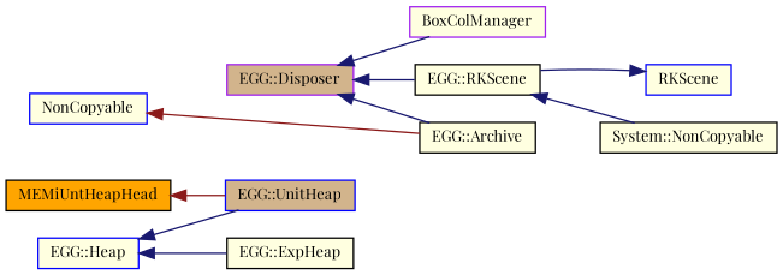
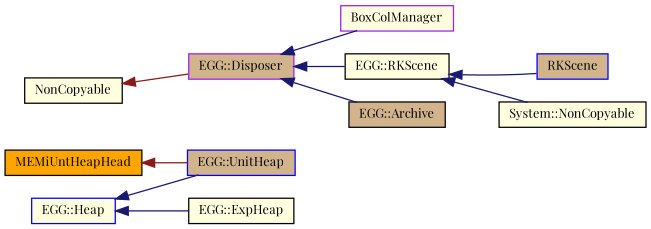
  digraph {
    fontname="Playfair Display"
    rankdir=LR
    node [color=black fillcolor=lightyellow fontname="Playfair Display" fontsize=10 shape=record style=filled]
    edge [color=midnightblue dir=back fontname="Playfair Display" fontsize=10 labelfontname=FreeMono labelfontsize=10 style=solid]
    n1 [fillcolor=orange height=0.2 label=MEMiUntHeapHead width=0.4]
    n2 [color=blue fillcolor=tan height=0.2 label="EGG::UnitHeap" width=0.4]
-   n3 [color=blue height=0.2 label=NonCopyable width=0.4]
+   n3 [height=0.2 label=NonCopyable width=0.4]
    n4 [color=purple fillcolor=tan height=0.2 label="EGG::Disposer" width=0.4]
    n5 [color=purple height=0.2 label=BoxColManager width=0.4]
-   n6 [height=0.2 label="EGG::Archive" width=0.4]
+   n6 [fillcolor=tan height=0.2 label="EGG::Archive" width=0.4]
    n7 [height=0.2 label="EGG::RKScene" width=0.4]
    n8 [color=blue height=0.2 label="EGG::Heap" width=0.4]
    n9 [height=0.2 label="EGG::ExpHeap" width=0.4]
-   n10 [color=blue height=0.2 label=RKScene width=0.4]
+   n10 [color=blue fillcolor=tan height=0.2 label=RKScene width=0.4]
    n11 [height=0.2 label="System::NonCopyable" width=0.4]
    n1 -> n2 [color=firebrick4]
-   n3 -> n6 [color=firebrick4]
+   n3 -> n4 [color=firebrick4]
    n4 -> n5
    n4 -> n6
    n4 -> n7
-   n10 -> n7
+   n7 -> n10
    n7 -> n11
    n8 -> n2
    n8 -> n9
  }
